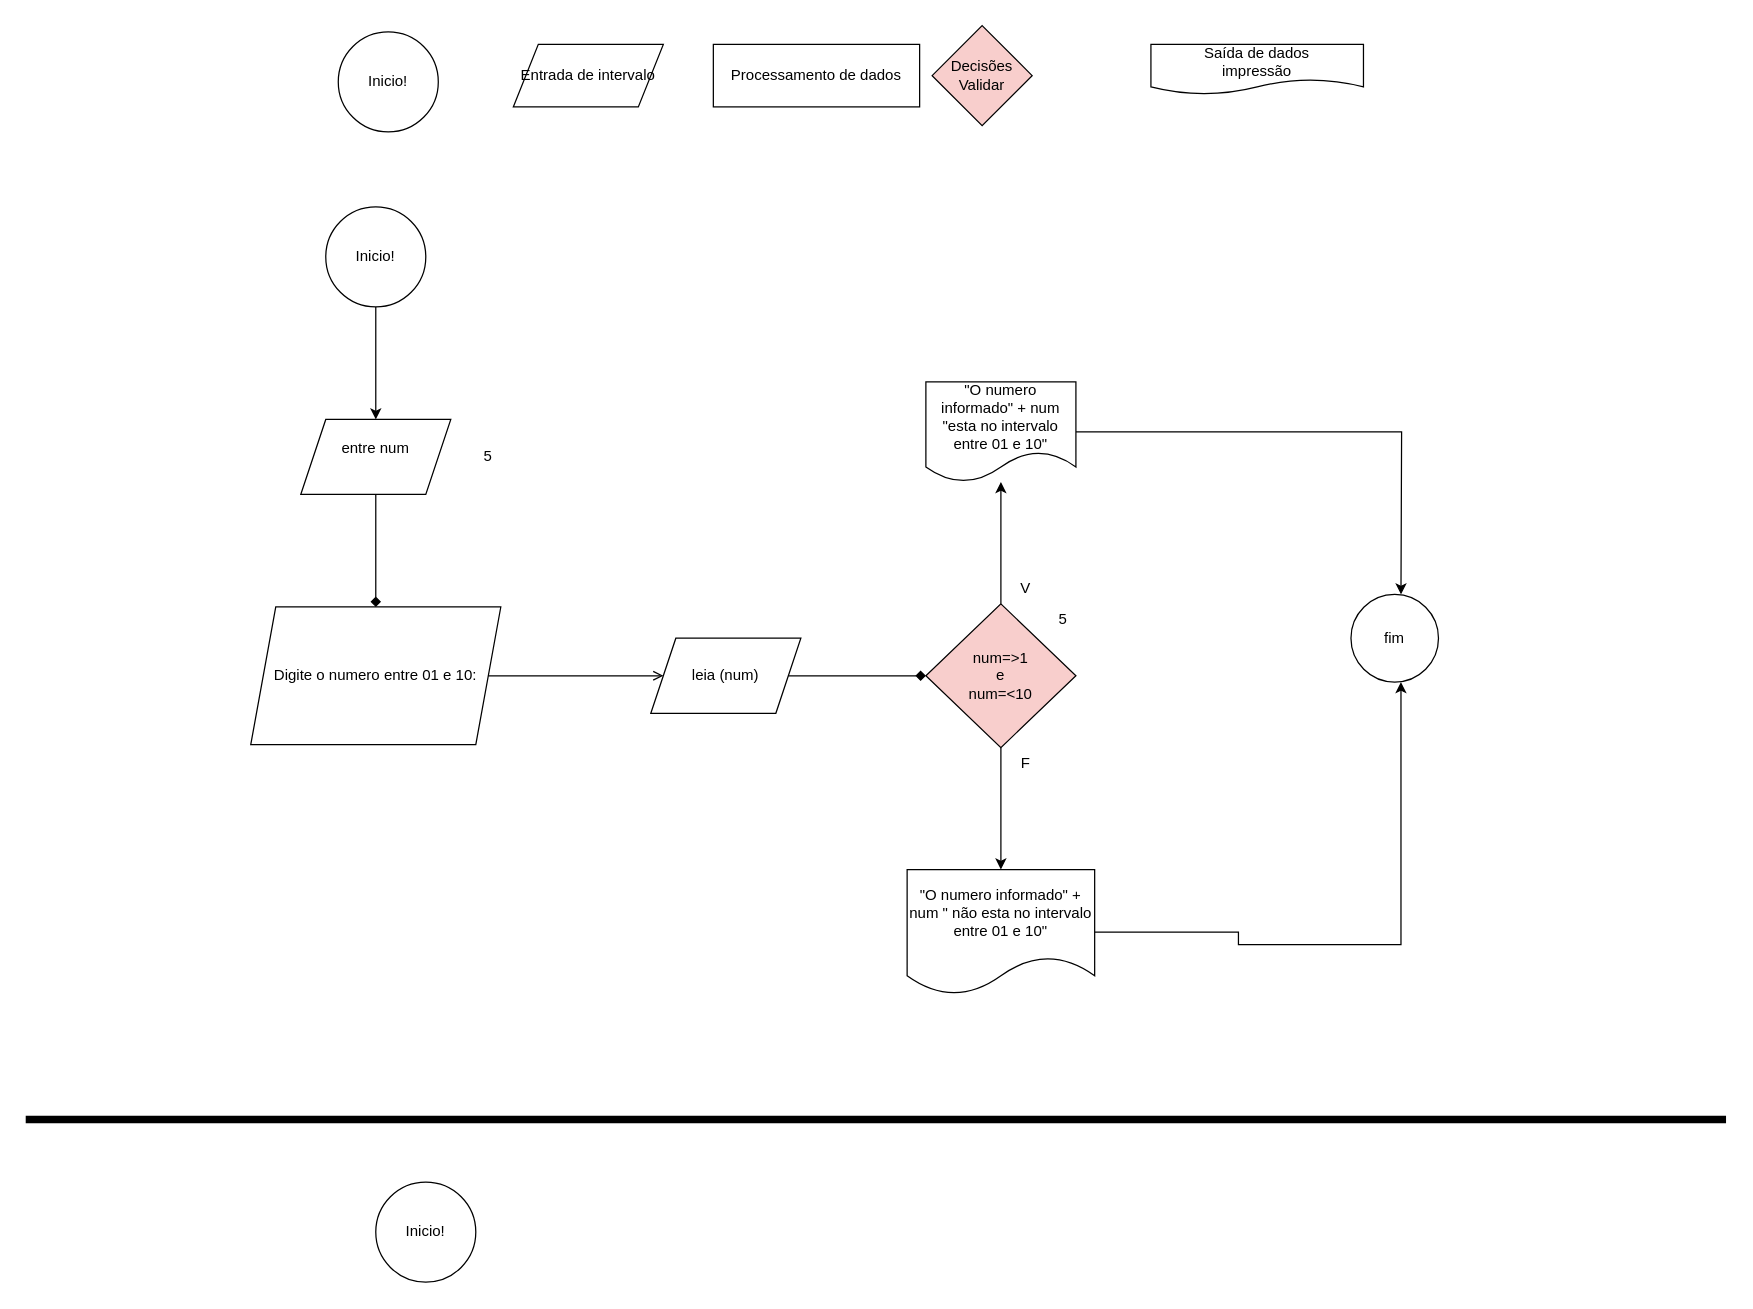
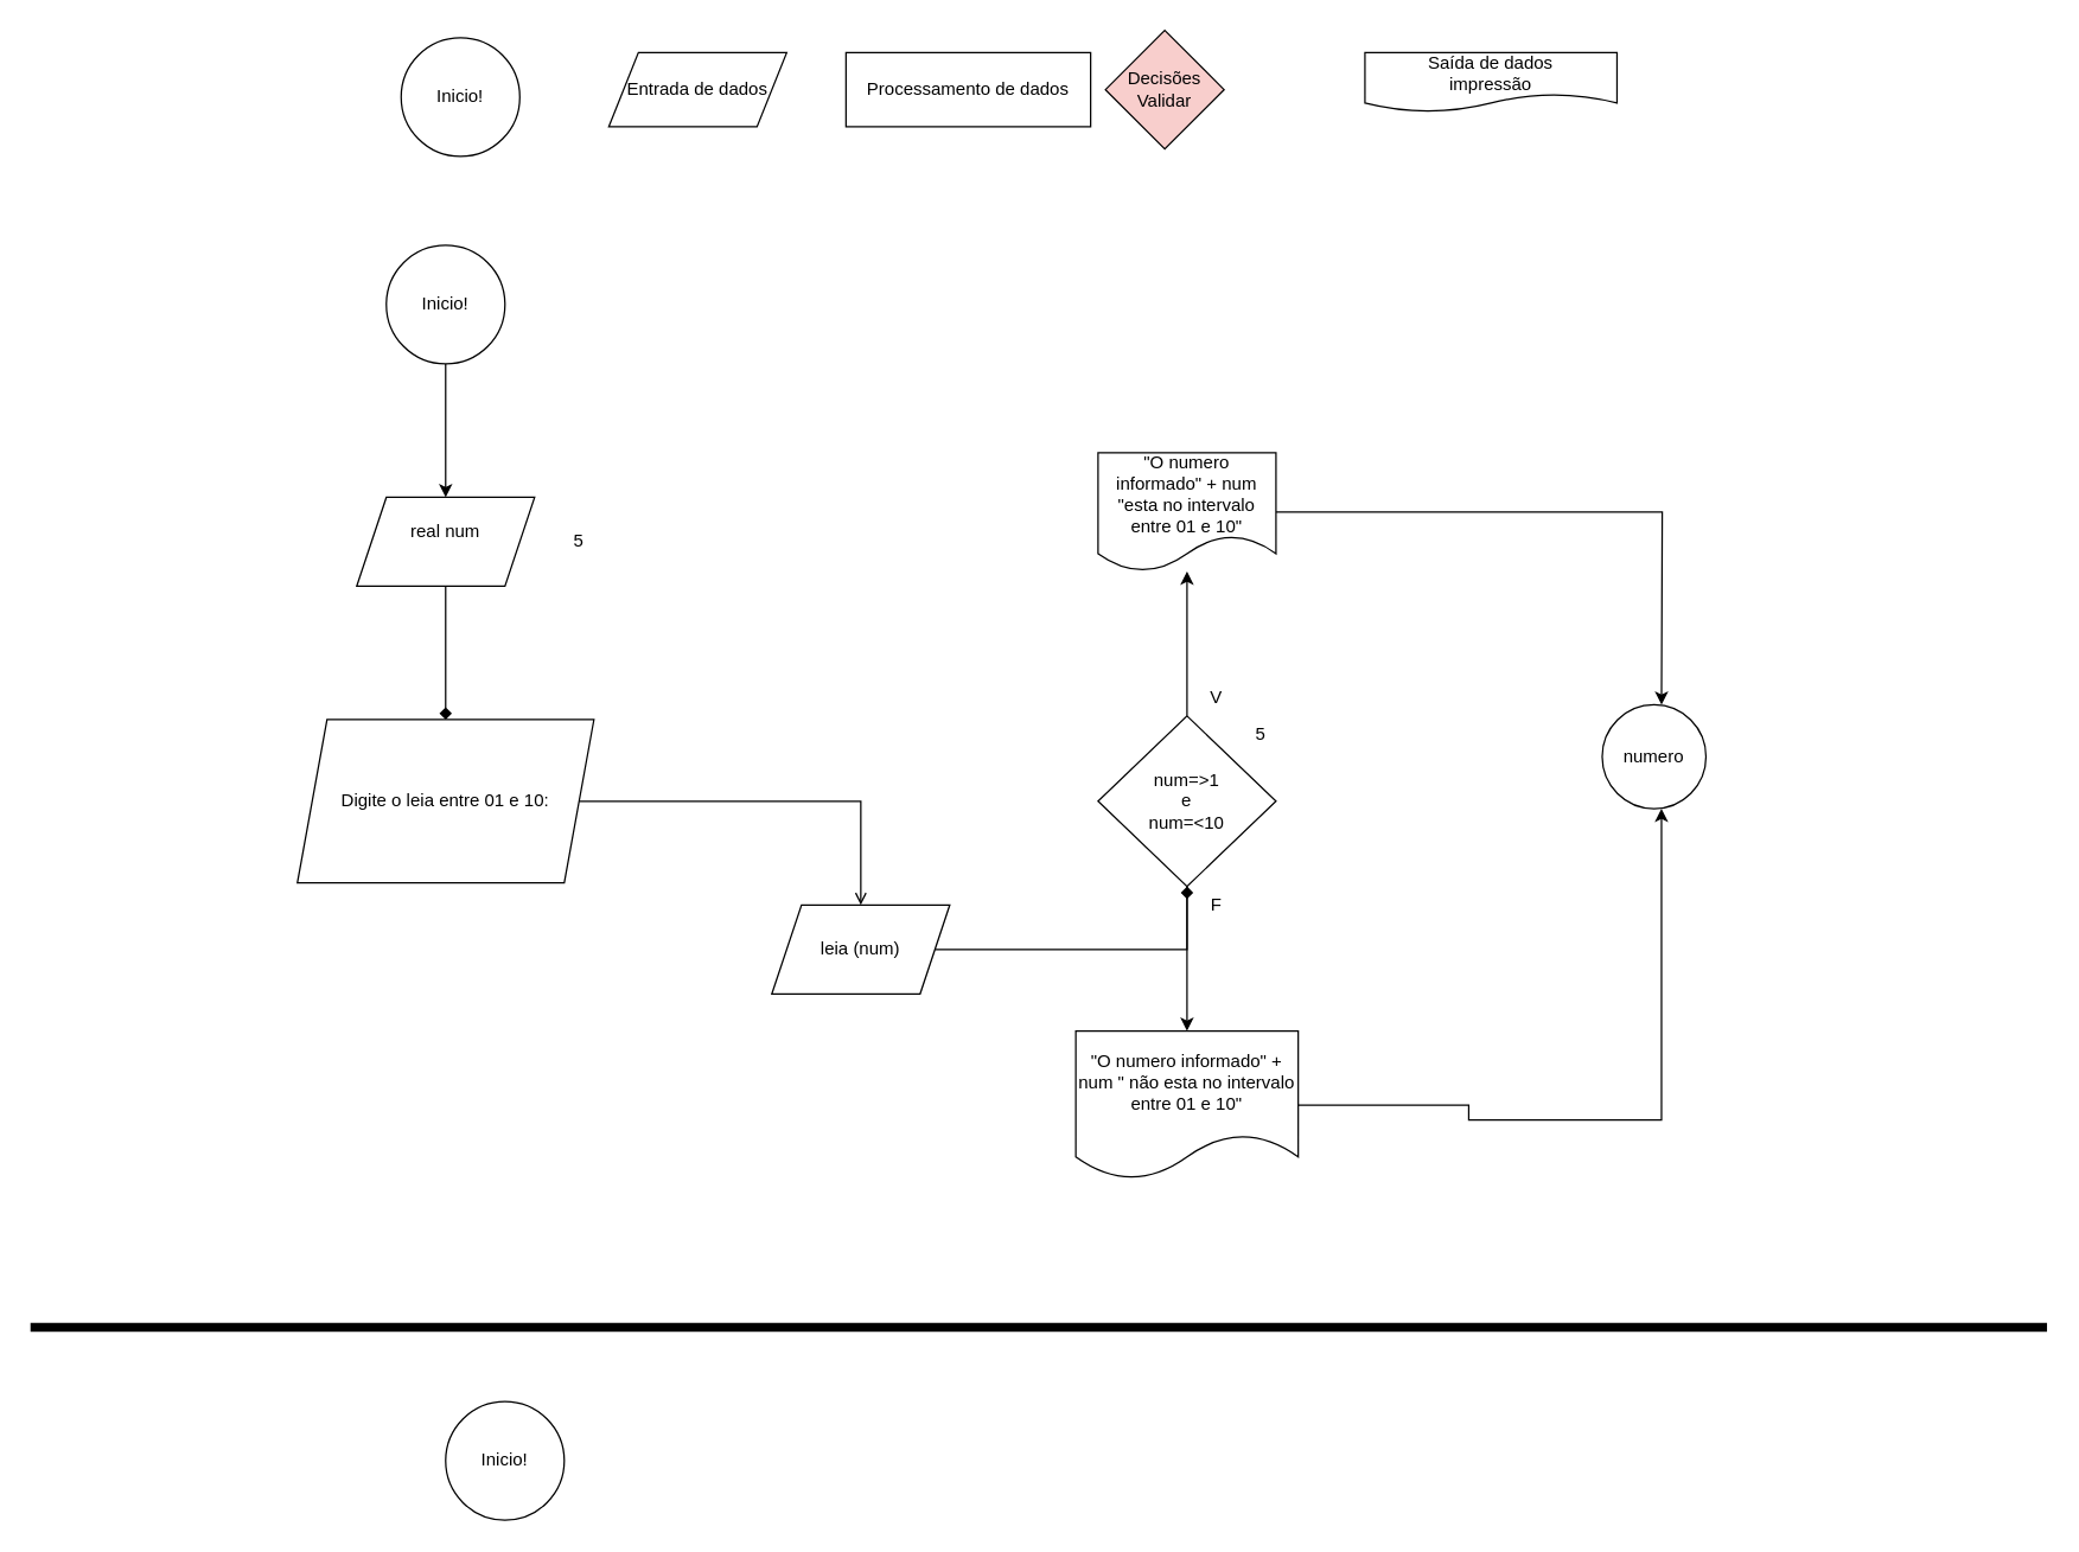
  <mxCell id="0" />
  <mxCell id="1" parent="0" />
  <mxCell id="2" value="Inicio!" style="ellipse;whiteSpace=wrap;html=1;aspect=fixed;" parent="1" vertex="1"><mxGeometry x="270" y="25" width="80" height="80" as="geometry" /></mxCell>
  <mxCell id="3" value="Processamento de dados" style="rounded=0;whiteSpace=wrap;html=1;" parent="1" vertex="1"><mxGeometry x="570" y="35" width="165" height="50" as="geometry" /></mxCell>
  <mxCell id="4" value="Saída de dados&lt;div&gt;impressão&lt;/div&gt;" style="shape=document;whiteSpace=wrap;html=1;boundedLbl=1;" parent="1" vertex="1"><mxGeometry x="920" y="35" width="170" height="40" as="geometry" /></mxCell>
- <mxCell id="5" value="Entrada de intervalo" style="shape=parallelogram;perimeter=parallelogramPerimeter;whiteSpace=wrap;html=1;fixedSize=1;" parent="1" vertex="1"><mxGeometry x="410" y="35" width="120" height="50" as="geometry" /></mxCell>
+ <mxCell id="5" value="Entrada de dados" style="shape=parallelogram;perimeter=parallelogramPerimeter;whiteSpace=wrap;html=1;fixedSize=1;" parent="1" vertex="1"><mxGeometry x="410" y="35" width="120" height="50" as="geometry" /></mxCell>
  <mxCell id="6" value="" style="edgeStyle=orthogonalEdgeStyle;rounded=0;orthogonalLoop=1;jettySize=auto;html=1;" edge="1" parent="1" source="7" target="12"><mxGeometry relative="1" as="geometry" /></mxCell>
  <mxCell id="7" value="Inicio!" style="ellipse;whiteSpace=wrap;html=1;aspect=fixed;" vertex="1" parent="1"><mxGeometry x="260" y="165" width="80" height="80" as="geometry" /></mxCell>
  <mxCell id="8" value="Decisões&lt;div&gt;Validar&lt;/div&gt;" style="rhombus;whiteSpace=wrap;html=1;fillColor=#f8cecc;" vertex="1" parent="1"><mxGeometry x="745" y="20" width="80" height="80" as="geometry" /></mxCell>
  <mxCell id="9" value="" style="endArrow=none;html=1;rounded=0;strokeWidth=6;" edge="1" parent="1"><mxGeometry width="50" height="50" relative="1" as="geometry"><mxPoint x="20" y="895" as="sourcePoint" /><mxPoint x="1380" y="895" as="targetPoint" /></mxGeometry></mxCell>
  <mxCell id="10" value="Inicio!" style="ellipse;whiteSpace=wrap;html=1;aspect=fixed;" vertex="1" parent="1"><mxGeometry y="945" width="80" height="80" as="geometry" x="300" /></mxCell>
  <mxCell id="11" value="" style="edgeStyle=orthogonalEdgeStyle;rounded=0;orthogonalLoop=1;jettySize=auto;html=1;endArrow=diamond;" edge="1" parent="1" source="12" target="14"><mxGeometry relative="1" as="geometry" /></mxCell>
- <mxCell id="12" value="entre num&lt;div&gt;&lt;br&gt;&lt;/div&gt;" style="shape=parallelogram;perimeter=parallelogramPerimeter;whiteSpace=wrap;html=1;fixedSize=1;" vertex="1" parent="1"><mxGeometry x="240" y="335" width="120" height="60" as="geometry" /></mxCell>
+ <mxCell id="12" value="real num&lt;div&gt;&lt;br&gt;&lt;/div&gt;" style="shape=parallelogram;perimeter=parallelogramPerimeter;whiteSpace=wrap;html=1;fixedSize=1;" vertex="1" parent="1"><mxGeometry x="240" y="335" width="120" height="60" as="geometry" /></mxCell>
  <mxCell id="13" value="" style="edgeStyle=orthogonalEdgeStyle;rounded=0;orthogonalLoop=1;jettySize=auto;html=1;endArrow=open;" edge="1" parent="1" source="14" target="16"><mxGeometry relative="1" as="geometry" /></mxCell>
- <mxCell id="14" value="Digite o numero entre 01 e 10:" style="shape=parallelogram;perimeter=parallelogramPerimeter;whiteSpace=wrap;html=1;fixedSize=1;" vertex="1" parent="1"><mxGeometry x="200" y="485" width="200" height="110" as="geometry" /></mxCell>
+ <mxCell id="14" value="Digite o leia entre 01 e 10:" style="shape=parallelogram;perimeter=parallelogramPerimeter;whiteSpace=wrap;html=1;fixedSize=1;" vertex="1" parent="1"><mxGeometry x="200" y="485" width="200" height="110" as="geometry" /></mxCell>
  <mxCell id="15" value="" style="edgeStyle=orthogonalEdgeStyle;rounded=0;orthogonalLoop=1;jettySize=auto;html=1;endArrow=diamond;" edge="1" parent="1" source="16" target="19"><mxGeometry relative="1" as="geometry" /></mxCell>
- <mxCell id="16" value="leia (num)" style="shape=parallelogram;perimeter=parallelogramPerimeter;whiteSpace=wrap;html=1;fixedSize=1;" vertex="1" parent="1"><mxGeometry x="520" y="510" width="120" height="60" as="geometry" /></mxCell>
+ <mxCell id="16" value="leia (num)" style="shape=parallelogram;perimeter=parallelogramPerimeter;whiteSpace=wrap;html=1;fixedSize=1;" vertex="1" parent="1"><mxGeometry x="520" y="610" width="120" height="60" as="geometry" /></mxCell>
  <mxCell id="17" value="" style="edgeStyle=orthogonalEdgeStyle;rounded=0;orthogonalLoop=1;jettySize=auto;html=1;" edge="1" parent="1" source="19" target="23"><mxGeometry relative="1" as="geometry" /></mxCell>
  <mxCell id="18" value="" style="edgeStyle=orthogonalEdgeStyle;rounded=0;orthogonalLoop=1;jettySize=auto;html=1;" edge="1" parent="1" source="19" target="25"><mxGeometry relative="1" as="geometry" /></mxCell>
- <mxCell id="19" value="num=&amp;gt;1&lt;div&gt;&lt;span style=&quot;background-color: initial;&quot;&gt;e&lt;/span&gt;&lt;/div&gt;&lt;div&gt;&lt;span style=&quot;background-color: initial;&quot;&gt;num=&amp;lt;10&lt;/span&gt;&lt;/div&gt;" style="rhombus;whiteSpace=wrap;html=1;fillColor=#f8cecc;" vertex="1" parent="1"><mxGeometry x="740" y="482.5" width="120" height="115" as="geometry" /></mxCell>
+ <mxCell id="19" value="num=&amp;gt;1&lt;div&gt;&lt;span style=&quot;background-color: initial;&quot;&gt;e&lt;/span&gt;&lt;/div&gt;&lt;div&gt;&lt;span style=&quot;background-color: initial;&quot;&gt;num=&amp;lt;10&lt;/span&gt;&lt;/div&gt;" style="rhombus;whiteSpace=wrap;html=1;" vertex="1" parent="1"><mxGeometry x="740" y="482.5" width="120" height="115" as="geometry" /></mxCell>
  <mxCell id="20" value="5" style="text;html=1;align=center;verticalAlign=middle;whiteSpace=wrap;rounded=0;" vertex="1" parent="1"><mxGeometry x="360" y="350" width="60" height="30" as="geometry" /></mxCell>
  <mxCell id="21" value="5" style="text;html=1;align=center;verticalAlign=middle;whiteSpace=wrap;rounded=0;" vertex="1" parent="1"><mxGeometry x="820" y="480" width="60" height="30" as="geometry" /></mxCell>
  <mxCell id="22" value="" style="edgeStyle=orthogonalEdgeStyle;rounded=0;orthogonalLoop=1;jettySize=auto;html=1;" edge="1" parent="1" source="23"><mxGeometry relative="1" as="geometry"><mxPoint x="1120" y="545" as="targetPoint" /><Array as="points"><mxPoint x="990" y="745" /><mxPoint x="990" y="755" /><mxPoint x="1120" y="755" /></Array></mxGeometry></mxCell>
  <mxCell id="23" value="&lt;br&gt;&lt;span style=&quot;color: rgb(0, 0, 0); font-family: Helvetica; font-size: 12px; font-style: normal; font-variant-ligatures: normal; font-variant-caps: normal; font-weight: 400; letter-spacing: normal; orphans: 2; text-align: center; text-indent: 0px; text-transform: none; widows: 2; word-spacing: 0px; -webkit-text-stroke-width: 0px; white-space: normal; background-color: rgb(255, 255, 255); text-decoration-thickness: initial; text-decoration-style: initial; text-decoration-color: initial; display: inline !important; float: none;&quot;&gt;&quot;O numero informado&quot; + num &quot; não esta no intervalo entre 01 e 10&quot;&lt;/span&gt;&lt;div&gt;&lt;br/&gt;&lt;/div&gt;" style="shape=document;whiteSpace=wrap;html=1;boundedLbl=1;" vertex="1" parent="1"><mxGeometry x="725" y="695" width="150" height="100" as="geometry" /></mxCell>
  <mxCell id="24" value="" style="edgeStyle=orthogonalEdgeStyle;rounded=0;orthogonalLoop=1;jettySize=auto;html=1;" edge="1" parent="1" source="25"><mxGeometry relative="1" as="geometry"><mxPoint x="1120" y="475" as="targetPoint" /></mxGeometry></mxCell>
  <mxCell id="25" value="&quot;O numero informado&quot; + num &quot;esta no intervalo entre 01 e 10&quot;" style="shape=document;whiteSpace=wrap;html=1;boundedLbl=1;" vertex="1" parent="1"><mxGeometry x="740" y="305" width="120" height="80" as="geometry" /></mxCell>
  <mxCell id="26" value="V" style="text;html=1;align=center;verticalAlign=middle;whiteSpace=wrap;rounded=0;" vertex="1" parent="1"><mxGeometry x="790" y="455" width="60" height="30" as="geometry" /></mxCell>
  <mxCell id="27" value="F" style="text;html=1;align=center;verticalAlign=middle;whiteSpace=wrap;rounded=0;" vertex="1" parent="1"><mxGeometry x="790" y="595" width="60" height="30" as="geometry" /></mxCell>
- <mxCell id="28" value="fim" style="ellipse;whiteSpace=wrap;html=1;aspect=fixed;" vertex="1" parent="1"><mxGeometry x="1080" y="475" width="70" height="70" as="geometry" /></mxCell>
+ <mxCell id="28" value="numero" style="ellipse;whiteSpace=wrap;html=1;aspect=fixed;" vertex="1" parent="1"><mxGeometry x="1080" y="475" width="70" height="70" as="geometry" /></mxCell>
